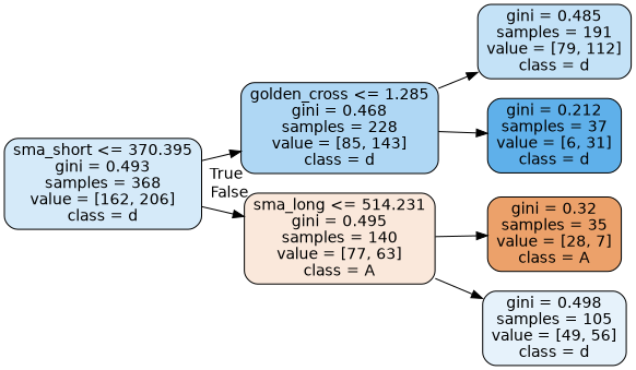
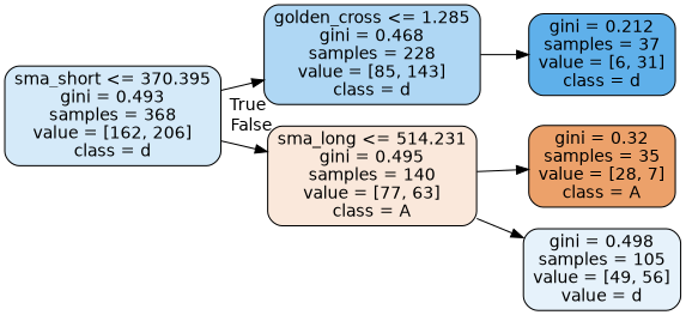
  digraph {
    rankdir=LR
    node [color=black fontname=helvetica shape=box style="filled, rounded"]
    edge [fontname=helvetica]
    n1 [fillcolor="#399de536" label="sma_short <= 370.395\ngini = 0.493\nsamples = 368\nvalue = [162, 206]\nclass = d"]
    n2 [fillcolor="#399de567" label="golden_cross <= 1.285\ngini = 0.468\nsamples = 228\nvalue = [85, 143]\nclass = d"]
    n3 [fillcolor="#e581392e" label="sma_long <= 514.231\ngini = 0.495\nsamples = 140\nvalue = [77, 63]\nclass = A"]
-   n4 [fillcolor="#399de54b" label="gini = 0.485\nsamples = 191\nvalue = [79, 112]\nclass = d"]
    n5 [fillcolor="#399de5ce" label="gini = 0.212\nsamples = 37\nvalue = [6, 31]\nclass = d"]
    n6 [fillcolor="#e58139bf" label="gini = 0.32\nsamples = 35\nvalue = [28, 7]\nclass = A"]
-   n7 [fillcolor="#399de520" label="gini = 0.498\nsamples = 105\nvalue = [49, 56]\nclass = d"]
+   n7 [fillcolor="#399de520" label="gini = 0.498\nsamples = 105\nvalue = [49, 56]\nvalue = d"]
    n1 -> n2 [headlabel=True labelangle=45 labeldistance=2.5]
    n1 -> n3 [headlabel=False labelangle=-45 labeldistance=2.5]
-   n2 -> n4
    n2 -> n5
    n3 -> n6
    n3 -> n7
  }
